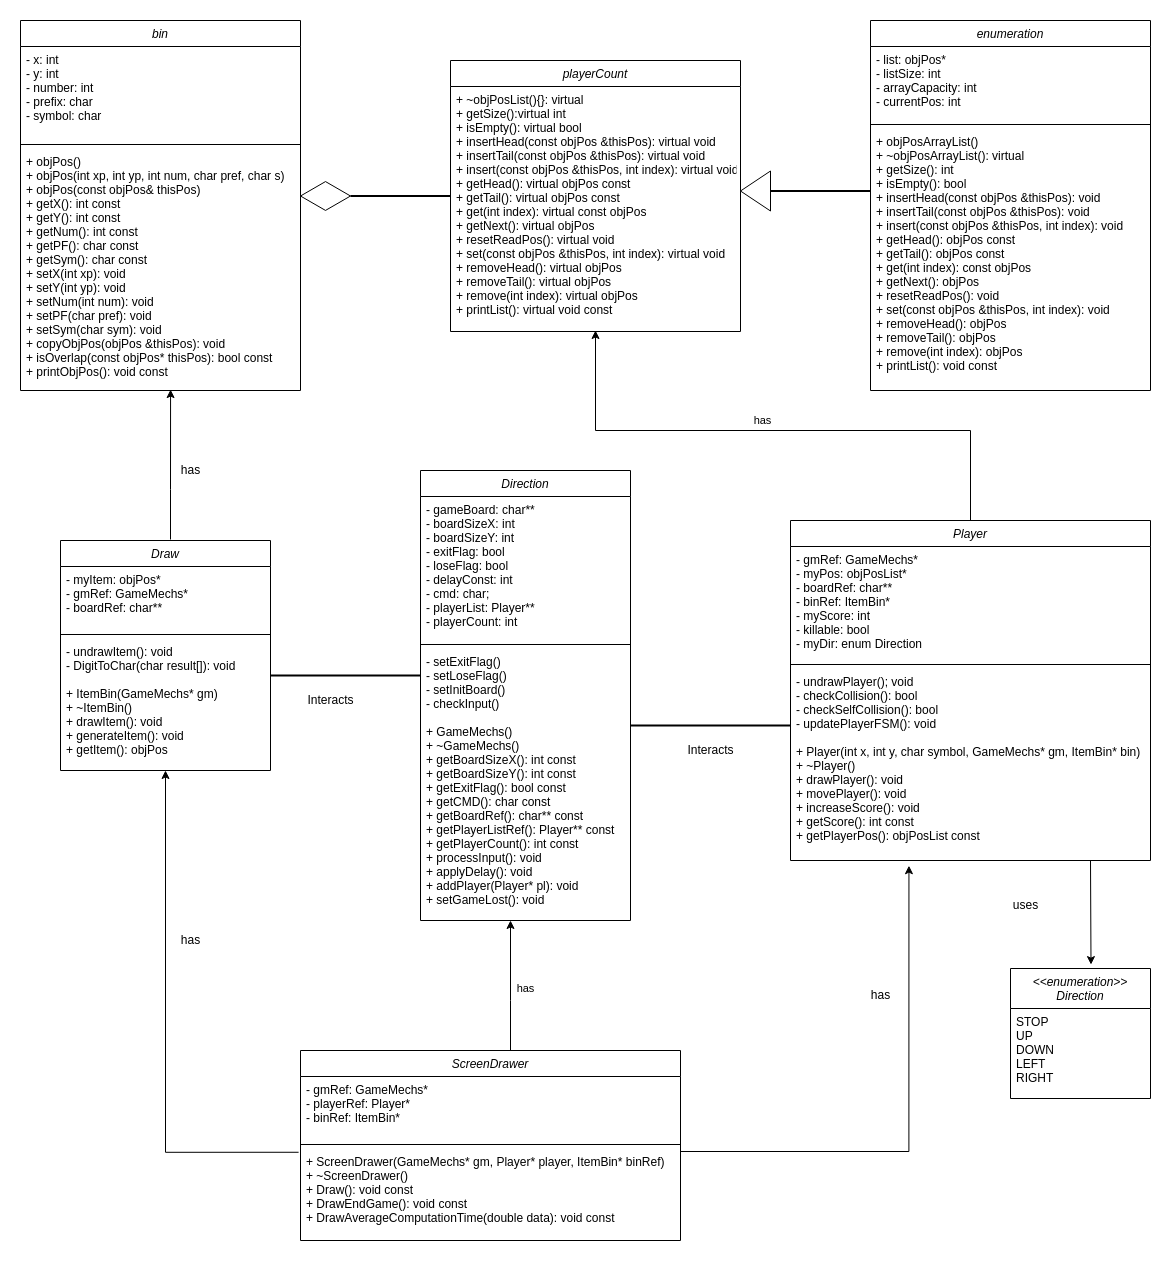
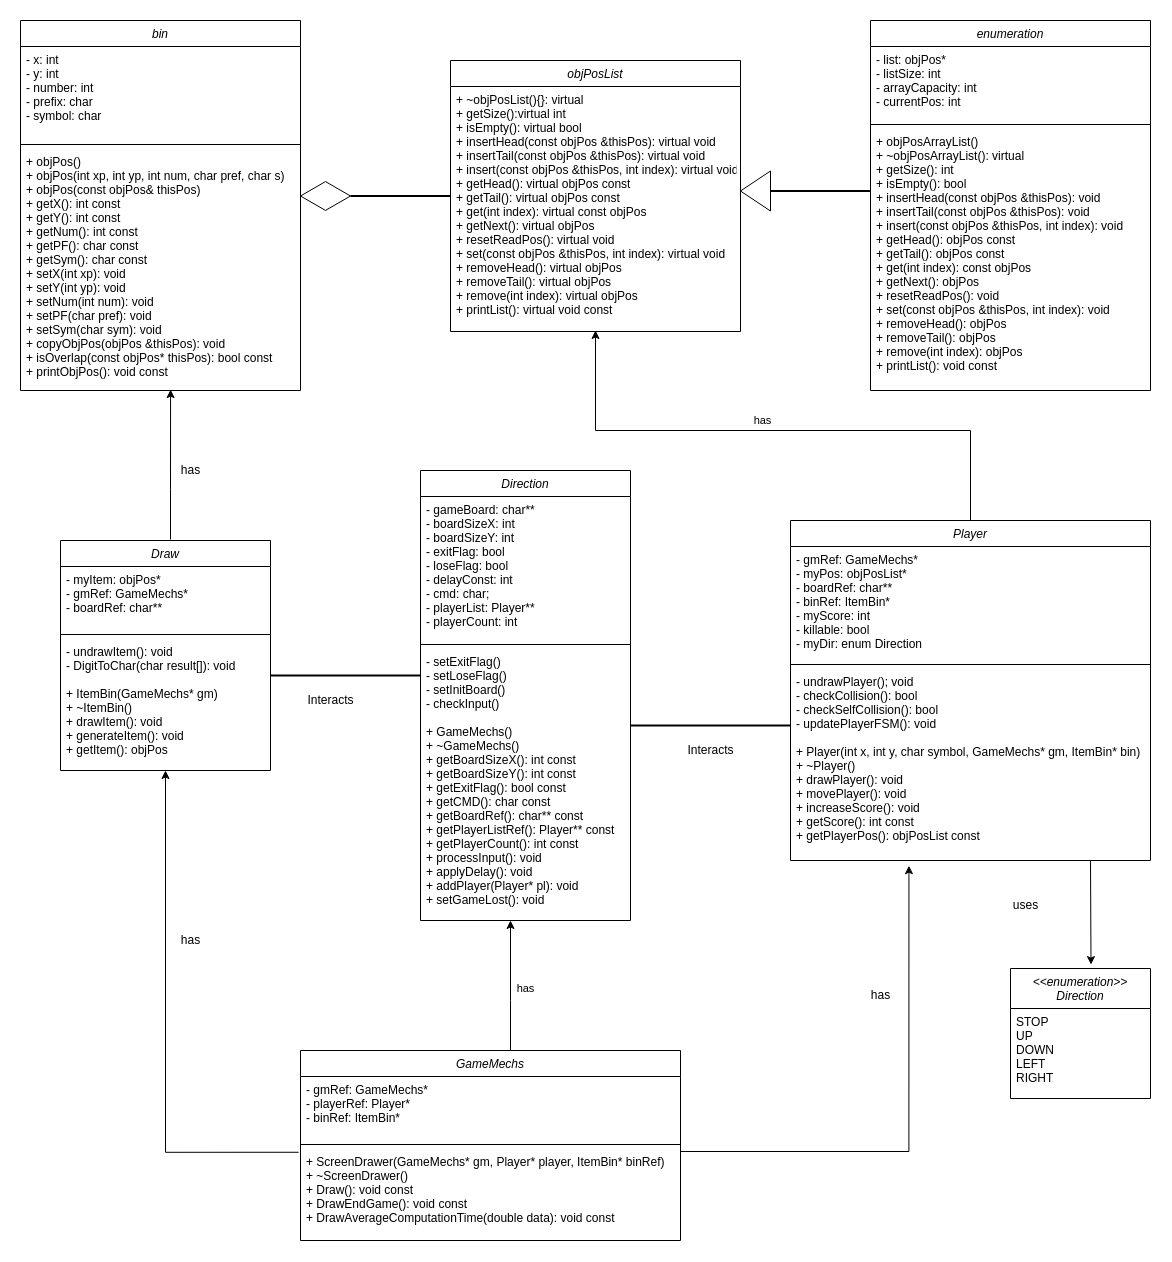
  <mxCell id="0" />
  <mxCell id="1" parent="0" />
  <mxCell id="2" value="Direction" style="swimlane;fontStyle=2;align=center;verticalAlign=top;childLayout=stackLayout;horizontal=1;startSize=26;horizontalStack=0;resizeParent=1;resizeLast=0;collapsible=1;marginBottom=0;rounded=0;shadow=0;strokeWidth=1;" parent="1" vertex="1"><mxGeometry x="420" y="470" width="210" height="450" as="geometry"><mxRectangle x="230" y="140" width="160" height="26" as="alternateBounds" /></mxGeometry></mxCell>
  <mxCell id="3" value="- gameBoard: char**&#10;- boardSizeX: int&#10;- boardSizeY: int&#10;- exitFlag: bool&#10;- loseFlag: bool&#10;- delayConst: int&#10;- cmd: char;&#10;- playerList: Player**&#10;- playerCount: int&#10;" style="text;align=left;verticalAlign=top;spacingLeft=4;spacingRight=4;overflow=hidden;rotatable=0;points=[[0,0.5],[1,0.5]];portConstraint=eastwest;" parent="2" vertex="1"><mxGeometry y="26" width="210" height="144" as="geometry" /></mxCell>
  <mxCell id="4" value="" style="line;html=1;strokeWidth=1;align=left;verticalAlign=middle;spacingTop=-1;spacingLeft=3;spacingRight=3;rotatable=0;labelPosition=right;points=[];portConstraint=eastwest;" parent="2" vertex="1"><mxGeometry y="170" width="210" height="8" as="geometry" /></mxCell>
  <mxCell id="5" value="- setExitFlag()&#10;- setLoseFlag()&#10;- setInitBoard()&#10;- checkInput()&#10;&#10;+ GameMechs()&#10;+ ~GameMechs()&#10;+ getBoardSizeX(): int const&#10;+ getBoardSizeY(): int const&#10;+ getExitFlag(): bool const&#10;+ getCMD(): char const&#10;+ getBoardRef(): char** const&#10;+ getPlayerListRef(): Player** const&#10;+ getPlayerCount(): int const&#10;+ processInput(): void&#10;+ applyDelay(): void&#10;+ addPlayer(Player* pl): void&#10;+ setGameLost(): void" style="text;align=left;verticalAlign=top;spacingLeft=4;spacingRight=4;overflow=hidden;rotatable=0;points=[[0,0.5],[1,0.5]];portConstraint=eastwest;" parent="2" vertex="1"><mxGeometry y="178" width="210" height="272" as="geometry" /></mxCell>
  <mxCell id="6" value="Draw" style="swimlane;fontStyle=2;align=center;verticalAlign=top;childLayout=stackLayout;horizontal=1;startSize=26;horizontalStack=0;resizeParent=1;resizeLast=0;collapsible=1;marginBottom=0;rounded=0;shadow=0;strokeWidth=1;" vertex="1" parent="1"><mxGeometry x="60" y="540" width="210" height="230" as="geometry"><mxRectangle x="230" y="140" width="160" height="26" as="alternateBounds" /></mxGeometry></mxCell>
  <mxCell id="7" value="- myItem: objPos*&#10;- gmRef: GameMechs*&#10;- boardRef: char**&#10;" style="text;align=left;verticalAlign=top;spacingLeft=4;spacingRight=4;overflow=hidden;rotatable=0;points=[[0,0.5],[1,0.5]];portConstraint=eastwest;" vertex="1" parent="6"><mxGeometry y="26" width="210" height="64" as="geometry" /></mxCell>
  <mxCell id="8" value="" style="line;html=1;strokeWidth=1;align=left;verticalAlign=middle;spacingTop=-1;spacingLeft=3;spacingRight=3;rotatable=0;labelPosition=right;points=[];portConstraint=eastwest;" vertex="1" parent="6"><mxGeometry y="90" width="210" height="8" as="geometry" /></mxCell>
  <mxCell id="9" value="- undrawItem(): void&#10;- DigitToChar(char result[]): void&#10;&#10;+ ItemBin(GameMechs* gm)&#10;+ ~ItemBin()&#10;+ drawItem(): void&#10;+ generateItem(): void&#10;+ getItem(): objPos" style="text;align=left;verticalAlign=top;spacingLeft=4;spacingRight=4;overflow=hidden;rotatable=0;points=[[0,0.5],[1,0.5]];portConstraint=eastwest;" vertex="1" parent="6"><mxGeometry y="98" width="210" height="132" as="geometry" /></mxCell>
  <mxCell id="10" value="bin" style="swimlane;fontStyle=2;align=center;verticalAlign=top;childLayout=stackLayout;horizontal=1;startSize=26;horizontalStack=0;resizeParent=1;resizeLast=0;collapsible=1;marginBottom=0;rounded=0;shadow=0;strokeWidth=1;" vertex="1" parent="1"><mxGeometry x="20" y="20" width="280" height="370" as="geometry"><mxRectangle x="230" y="140" width="160" height="26" as="alternateBounds" /></mxGeometry></mxCell>
  <mxCell id="11" value="- x: int&#10;- y: int&#10;- number: int&#10;- prefix: char&#10;- symbol: char" style="text;align=left;verticalAlign=top;spacingLeft=4;spacingRight=4;overflow=hidden;rotatable=0;points=[[0,0.5],[1,0.5]];portConstraint=eastwest;" vertex="1" parent="10"><mxGeometry y="26" width="280" height="94" as="geometry" /></mxCell>
  <mxCell id="12" value="" style="line;html=1;strokeWidth=1;align=left;verticalAlign=middle;spacingTop=-1;spacingLeft=3;spacingRight=3;rotatable=0;labelPosition=right;points=[];portConstraint=eastwest;" vertex="1" parent="10"><mxGeometry y="120" width="280" height="8" as="geometry" /></mxCell>
  <mxCell id="13" value="+ objPos()&#10;+ objPos(int xp, int yp, int num, char pref, char s)&#10;+ objPos(const objPos&amp; thisPos)&#10;+ getX(): int const&#10;+ getY(): int const&#10;+ getNum(): int const&#10;+ getPF(): char const&#10;+ getSym(): char const&#10;+ setX(int xp): void&#10;+ setY(int yp): void&#10;+ setNum(int num): void&#10;+ setPF(char pref): void&#10;+ setSym(char sym): void&#10;+ copyObjPos(objPos &amp;thisPos): void&#10;+ isOverlap(const objPos* thisPos): bool const&#10;+ printObjPos(): void const" style="text;align=left;verticalAlign=top;spacingLeft=4;spacingRight=4;overflow=hidden;rotatable=0;points=[[0,0.5],[1,0.5]];portConstraint=eastwest;" vertex="1" parent="10"><mxGeometry y="128" width="280" height="240" as="geometry" /></mxCell>
  <mxCell id="14" value="enumeration" style="swimlane;fontStyle=2;align=center;verticalAlign=top;childLayout=stackLayout;horizontal=1;startSize=26;horizontalStack=0;resizeParent=1;resizeLast=0;collapsible=1;marginBottom=0;rounded=0;shadow=0;strokeWidth=1;" vertex="1" parent="1"><mxGeometry x="870" y="20" width="280" height="370" as="geometry"><mxRectangle x="230" y="140" width="160" height="26" as="alternateBounds" /></mxGeometry></mxCell>
  <mxCell id="15" value="- list: objPos*&#10;- listSize: int&#10;- arrayCapacity: int&#10;- currentPos: int" style="text;align=left;verticalAlign=top;spacingLeft=4;spacingRight=4;overflow=hidden;rotatable=0;points=[[0,0.5],[1,0.5]];portConstraint=eastwest;" vertex="1" parent="14"><mxGeometry y="26" width="280" height="74" as="geometry" /></mxCell>
  <mxCell id="16" value="" style="line;html=1;strokeWidth=1;align=left;verticalAlign=middle;spacingTop=-1;spacingLeft=3;spacingRight=3;rotatable=0;labelPosition=right;points=[];portConstraint=eastwest;" vertex="1" parent="14"><mxGeometry y="100" width="280" height="8" as="geometry" /></mxCell>
  <mxCell id="17" value="+ objPosArrayList()&#10;+ ~objPosArrayList(): virtual&#10;+ getSize(): int&#10;+ isEmpty(): bool&#10;+ insertHead(const objPos &amp;thisPos): void&#10;+ insertTail(const objPos &amp;thisPos): void&#10;+ insert(const objPos &amp;thisPos, int index): void&#10;+ getHead(): objPos const&#10;+ getTail(): objPos const&#10;+ get(int index): const objPos&#10;+ getNext(): objPos&#10;+ resetReadPos(): void&#10;+ set(const objPos &amp;thisPos, int index): void&#10;+ removeHead(): objPos&#10;+ removeTail(): objPos&#10;+ remove(int index): objPos&#10;+ printList(): void const&#10;" style="text;align=left;verticalAlign=top;spacingLeft=4;spacingRight=4;overflow=hidden;rotatable=0;points=[[0,0.5],[1,0.5]];portConstraint=eastwest;" vertex="1" parent="14"><mxGeometry y="108" width="280" height="262" as="geometry" /></mxCell>
- <mxCell id="18" value="playerCount" style="swimlane;fontStyle=2;align=center;verticalAlign=top;childLayout=stackLayout;horizontal=1;startSize=26;horizontalStack=0;resizeParent=1;resizeLast=0;collapsible=1;marginBottom=0;rounded=0;shadow=0;strokeWidth=1;" vertex="1" parent="1"><mxGeometry x="450" y="60" width="290" height="271" as="geometry"><mxRectangle x="230" y="140" width="160" height="26" as="alternateBounds" /></mxGeometry></mxCell>
+ <mxCell id="18" value="objPosList" style="swimlane;fontStyle=2;align=center;verticalAlign=top;childLayout=stackLayout;horizontal=1;startSize=26;horizontalStack=0;resizeParent=1;resizeLast=0;collapsible=1;marginBottom=0;rounded=0;shadow=0;strokeWidth=1;" vertex="1" parent="1"><mxGeometry x="450" y="60" width="290" height="271" as="geometry"><mxRectangle x="230" y="140" width="160" height="26" as="alternateBounds" /></mxGeometry></mxCell>
  <mxCell id="19" value="+ ~objPosList(){}: virtual &#10;+ getSize():virtual int&#10;+ isEmpty(): virtual bool&#10;+ insertHead(const objPos &amp;thisPos): virtual void&#10;+ insertTail(const objPos &amp;thisPos): virtual void&#10;+ insert(const objPos &amp;thisPos, int index): virtual void&#10;+ getHead(): virtual objPos const&#10;+ getTail(): virtual objPos const&#10;+ get(int index): virtual const objPos&#10;+ getNext(): virtual objPos&#10;+ resetReadPos(): virtual void&#10;+ set(const objPos &amp;thisPos, int index): virtual void&#10;+ removeHead(): virtual objPos&#10;+ removeTail(): virtual objPos&#10;+ remove(int index): virtual objPos&#10;+ printList(): virtual void const" style="text;align=left;verticalAlign=top;spacingLeft=4;spacingRight=4;overflow=hidden;rotatable=0;points=[[0,0.5],[1,0.5]];portConstraint=eastwest;" vertex="1" parent="18"><mxGeometry y="26" width="290" height="244" as="geometry" /></mxCell>
  <mxCell id="20" value="&lt;&lt;enumeration&gt;&gt;&#10;Direction" style="swimlane;fontStyle=2;align=center;verticalAlign=top;childLayout=stackLayout;horizontal=1;startSize=40;horizontalStack=0;resizeParent=1;resizeLast=0;collapsible=1;marginBottom=0;rounded=0;shadow=0;strokeWidth=1;" vertex="1" parent="1"><mxGeometry x="1010" y="968" width="140" height="130" as="geometry"><mxRectangle x="230" y="140" width="160" height="26" as="alternateBounds" /></mxGeometry></mxCell>
  <mxCell id="21" value="STOP&#10;UP&#10;DOWN&#10;LEFT&#10;RIGHT" style="text;align=left;verticalAlign=top;spacingLeft=4;spacingRight=4;overflow=hidden;rotatable=0;points=[[0,0.5],[1,0.5]];portConstraint=eastwest;" vertex="1" parent="20"><mxGeometry y="40" width="140" height="90" as="geometry" /></mxCell>
  <mxCell id="22" value="Player" style="swimlane;fontStyle=2;align=center;verticalAlign=top;childLayout=stackLayout;horizontal=1;startSize=26;horizontalStack=0;resizeParent=1;resizeLast=0;collapsible=1;marginBottom=0;rounded=0;shadow=0;strokeWidth=1;" vertex="1" parent="1"><mxGeometry x="790" y="520" width="360" height="340" as="geometry"><mxRectangle x="230" y="140" width="160" height="26" as="alternateBounds" /></mxGeometry></mxCell>
  <mxCell id="23" value="- gmRef: GameMechs*&#10;- myPos: objPosList*&#10;- boardRef: char**&#10;- binRef: ItemBin*&#10;- myScore: int&#10;- killable: bool&#10;- myDir: enum Direction" style="text;align=left;verticalAlign=top;spacingLeft=4;spacingRight=4;overflow=hidden;rotatable=0;points=[[0,0.5],[1,0.5]];portConstraint=eastwest;" vertex="1" parent="22"><mxGeometry y="26" width="360" height="114" as="geometry" /></mxCell>
  <mxCell id="24" value="" style="line;html=1;strokeWidth=1;align=left;verticalAlign=middle;spacingTop=-1;spacingLeft=3;spacingRight=3;rotatable=0;labelPosition=right;points=[];portConstraint=eastwest;" vertex="1" parent="22"><mxGeometry y="140" width="360" height="8" as="geometry" /></mxCell>
  <mxCell id="25" value="- undrawPlayer(); void&#10;- checkCollision(): bool&#10;- checkSelfCollision(): bool&#10;- updatePlayerFSM(): void&#10;&#10;+ Player(int x, int y, char symbol, GameMechs* gm, ItemBin* bin)&#10;+ ~Player()&#10;+ drawPlayer(): void&#10;+ movePlayer(): void&#10;+ increaseScore(): void&#10;+ getScore(): int const&#10;+ getPlayerPos(): objPosList const&#10;" style="text;align=left;verticalAlign=top;spacingLeft=4;spacingRight=4;overflow=hidden;rotatable=0;points=[[0,0.5],[1,0.5]];portConstraint=eastwest;" vertex="1" parent="22"><mxGeometry y="148" width="360" height="192" as="geometry" /></mxCell>
- <mxCell id="26" value="ScreenDrawer" style="swimlane;fontStyle=2;align=center;verticalAlign=top;childLayout=stackLayout;horizontal=1;startSize=26;horizontalStack=0;resizeParent=1;resizeLast=0;collapsible=1;marginBottom=0;rounded=0;shadow=0;strokeWidth=1;" vertex="1" parent="1"><mxGeometry x="300" y="1050" width="380" height="190" as="geometry"><mxRectangle x="230" y="140" width="160" height="26" as="alternateBounds" /></mxGeometry></mxCell>
+ <mxCell id="26" value="GameMechs" style="swimlane;fontStyle=2;align=center;verticalAlign=top;childLayout=stackLayout;horizontal=1;startSize=26;horizontalStack=0;resizeParent=1;resizeLast=0;collapsible=1;marginBottom=0;rounded=0;shadow=0;strokeWidth=1;" vertex="1" parent="1"><mxGeometry x="300" y="1050" width="380" height="190" as="geometry"><mxRectangle x="230" y="140" width="160" height="26" as="alternateBounds" /></mxGeometry></mxCell>
  <mxCell id="27" value="- gmRef: GameMechs*&#10;- playerRef: Player*&#10;- binRef: ItemBin*" style="text;align=left;verticalAlign=top;spacingLeft=4;spacingRight=4;overflow=hidden;rotatable=0;points=[[0,0.5],[1,0.5]];portConstraint=eastwest;" vertex="1" parent="26"><mxGeometry y="26" width="380" height="64" as="geometry" /></mxCell>
  <mxCell id="28" value="" style="line;html=1;strokeWidth=1;align=left;verticalAlign=middle;spacingTop=-1;spacingLeft=3;spacingRight=3;rotatable=0;labelPosition=right;points=[];portConstraint=eastwest;" vertex="1" parent="26"><mxGeometry y="90" width="380" height="8" as="geometry" /></mxCell>
  <mxCell id="29" value="+ ScreenDrawer(GameMechs* gm, Player* player, ItemBin* binRef)&#10;+ ~ScreenDrawer()&#10;+ Draw(): void const&#10;+ DrawEndGame(): void const&#10;+ DrawAverageComputationTime(double data): void const" style="text;align=left;verticalAlign=top;spacingLeft=4;spacingRight=4;overflow=hidden;rotatable=0;points=[[0,0.5],[1,0.5]];portConstraint=eastwest;" vertex="1" parent="26"><mxGeometry y="98" width="380" height="92" as="geometry" /></mxCell>
  <mxCell id="30" value="" style="line;strokeWidth=2;html=1;" vertex="1" parent="1"><mxGeometry x="630" y="720" width="160" height="10" as="geometry" /></mxCell>
  <mxCell id="31" value="" style="endArrow=classic;html=1;rounded=0;entryX=0.575;entryY=-0.03;entryDx=0;entryDy=0;entryPerimeter=0;" edge="1" parent="1" target="20"><mxGeometry width="50" height="50" relative="1" as="geometry"><mxPoint x="1090" y="860" as="sourcePoint" /><mxPoint x="1090" y="930" as="targetPoint" /></mxGeometry></mxCell>
  <mxCell id="32" value="" style="html=1;whiteSpace=wrap;aspect=fixed;shape=isoRectangle;" vertex="1" parent="1"><mxGeometry x="300" y="180.5" width="50" height="30" as="geometry" /></mxCell>
  <mxCell id="33" value="" style="line;strokeWidth=2;html=1;" vertex="1" parent="1"><mxGeometry x="350" y="190.5" width="100" height="10" as="geometry" /></mxCell>
  <mxCell id="34" value="" style="triangle;whiteSpace=wrap;html=1;rotation=-180;" vertex="1" parent="1"><mxGeometry x="740" y="170.5" width="30" height="40" as="geometry" /></mxCell>
  <mxCell id="35" value="" style="line;strokeWidth=2;html=1;" vertex="1" parent="1"><mxGeometry x="770" y="185.5" width="100" height="10" as="geometry" /></mxCell>
  <mxCell id="36" value="" style="endArrow=classic;html=1;rounded=0;entryX=0.536;entryY=0.967;entryDx=0;entryDy=0;entryPerimeter=0;" edge="1" parent="1"><mxGeometry width="50" height="50" relative="1" as="geometry"><mxPoint x="170" y="539" as="sourcePoint" /><mxPoint x="170.08" y="389.08" as="targetPoint" /><Array as="points"><mxPoint x="170" y="489" /></Array></mxGeometry></mxCell>
  <mxCell id="37" value="" style="edgeStyle=segmentEdgeStyle;endArrow=classic;html=1;rounded=0;entryX=0.329;entryY=1.027;entryDx=0;entryDy=0;entryPerimeter=0;" edge="1" parent="1" source="29" target="25"><mxGeometry width="50" height="50" relative="1" as="geometry"><mxPoint x="720" y="970" as="sourcePoint" /><mxPoint x="970" y="1140" as="targetPoint" /><Array as="points"><mxPoint x="908" y="1151" /></Array></mxGeometry></mxCell>
  <mxCell id="38" value="" style="endArrow=classic;html=1;rounded=0;" edge="1" parent="1"><mxGeometry width="50" height="50" relative="1" as="geometry"><mxPoint x="510" y="1050" as="sourcePoint" /><mxPoint x="510" y="920" as="targetPoint" /><Array as="points"><mxPoint x="510" y="1000" /></Array></mxGeometry></mxCell>
  <mxCell id="39" value="has" style="edgeLabel;html=1;align=center;verticalAlign=middle;resizable=0;points=[];" vertex="1" connectable="0" parent="38"><mxGeometry x="-0.045" y="-14" relative="1" as="geometry"><mxPoint y="-1" as="offset" /></mxGeometry></mxCell>
  <mxCell id="40" value="" style="edgeStyle=segmentEdgeStyle;endArrow=classic;html=1;rounded=0;entryX=0.5;entryY=1;entryDx=0;entryDy=0;exitX=-0.005;exitY=0.041;exitDx=0;exitDy=0;exitPerimeter=0;" edge="1" parent="1" source="29" target="6"><mxGeometry width="50" height="50" relative="1" as="geometry"><mxPoint x="720" y="830" as="sourcePoint" /><mxPoint x="770" y="780" as="targetPoint" /></mxGeometry></mxCell>
  <mxCell id="41" value="" style="line;strokeWidth=2;html=1;" vertex="1" parent="1"><mxGeometry x="270" y="670" width="150" height="10" as="geometry" /></mxCell>
  <mxCell id="42" value="" style="edgeStyle=elbowEdgeStyle;elbow=vertical;endArrow=classic;html=1;rounded=0;exitX=0.5;exitY=0;exitDx=0;exitDy=0;" edge="1" parent="1" source="22" target="19"><mxGeometry width="50" height="50" relative="1" as="geometry"><mxPoint x="720" y="540" as="sourcePoint" /><mxPoint x="770" y="490" as="targetPoint" /><Array as="points"><mxPoint x="790" y="430" /></Array></mxGeometry></mxCell>
  <mxCell id="43" value="has" style="edgeLabel;html=1;align=center;verticalAlign=middle;resizable=0;points=[];" vertex="1" connectable="0" parent="42"><mxGeometry x="0.059" y="-11" relative="1" as="geometry"><mxPoint as="offset" /></mxGeometry></mxCell>
  <mxCell id="44" value="Interacts" style="text;html=1;align=center;verticalAlign=middle;resizable=0;points=[];autosize=1;strokeColor=none;fillColor=none;" vertex="1" parent="1"><mxGeometry x="675" y="735" width="70" height="30" as="geometry" /></mxCell>
  <mxCell id="45" value="Interacts" style="text;html=1;align=center;verticalAlign=middle;resizable=0;points=[];autosize=1;strokeColor=none;fillColor=none;" vertex="1" parent="1"><mxGeometry x="295" y="685" width="70" height="30" as="geometry" /></mxCell>
  <mxCell id="46" value="has" style="text;html=1;align=center;verticalAlign=middle;resizable=0;points=[];autosize=1;strokeColor=none;fillColor=none;" vertex="1" parent="1"><mxGeometry x="170" y="455" width="40" height="30" as="geometry" /></mxCell>
  <mxCell id="47" value="has" style="text;html=1;align=center;verticalAlign=middle;resizable=0;points=[];autosize=1;strokeColor=none;fillColor=none;" vertex="1" parent="1"><mxGeometry x="170" y="925" width="40" height="30" as="geometry" /></mxCell>
  <mxCell id="48" value="has" style="text;html=1;align=center;verticalAlign=middle;resizable=0;points=[];autosize=1;strokeColor=none;fillColor=none;" vertex="1" parent="1"><mxGeometry x="860" y="980" width="40" height="30" as="geometry" /></mxCell>
  <mxCell id="49" value="uses" style="text;html=1;align=center;verticalAlign=middle;resizable=0;points=[];autosize=1;strokeColor=none;fillColor=none;" vertex="1" parent="1"><mxGeometry x="1000" y="890" width="50" height="30" as="geometry" /></mxCell>
